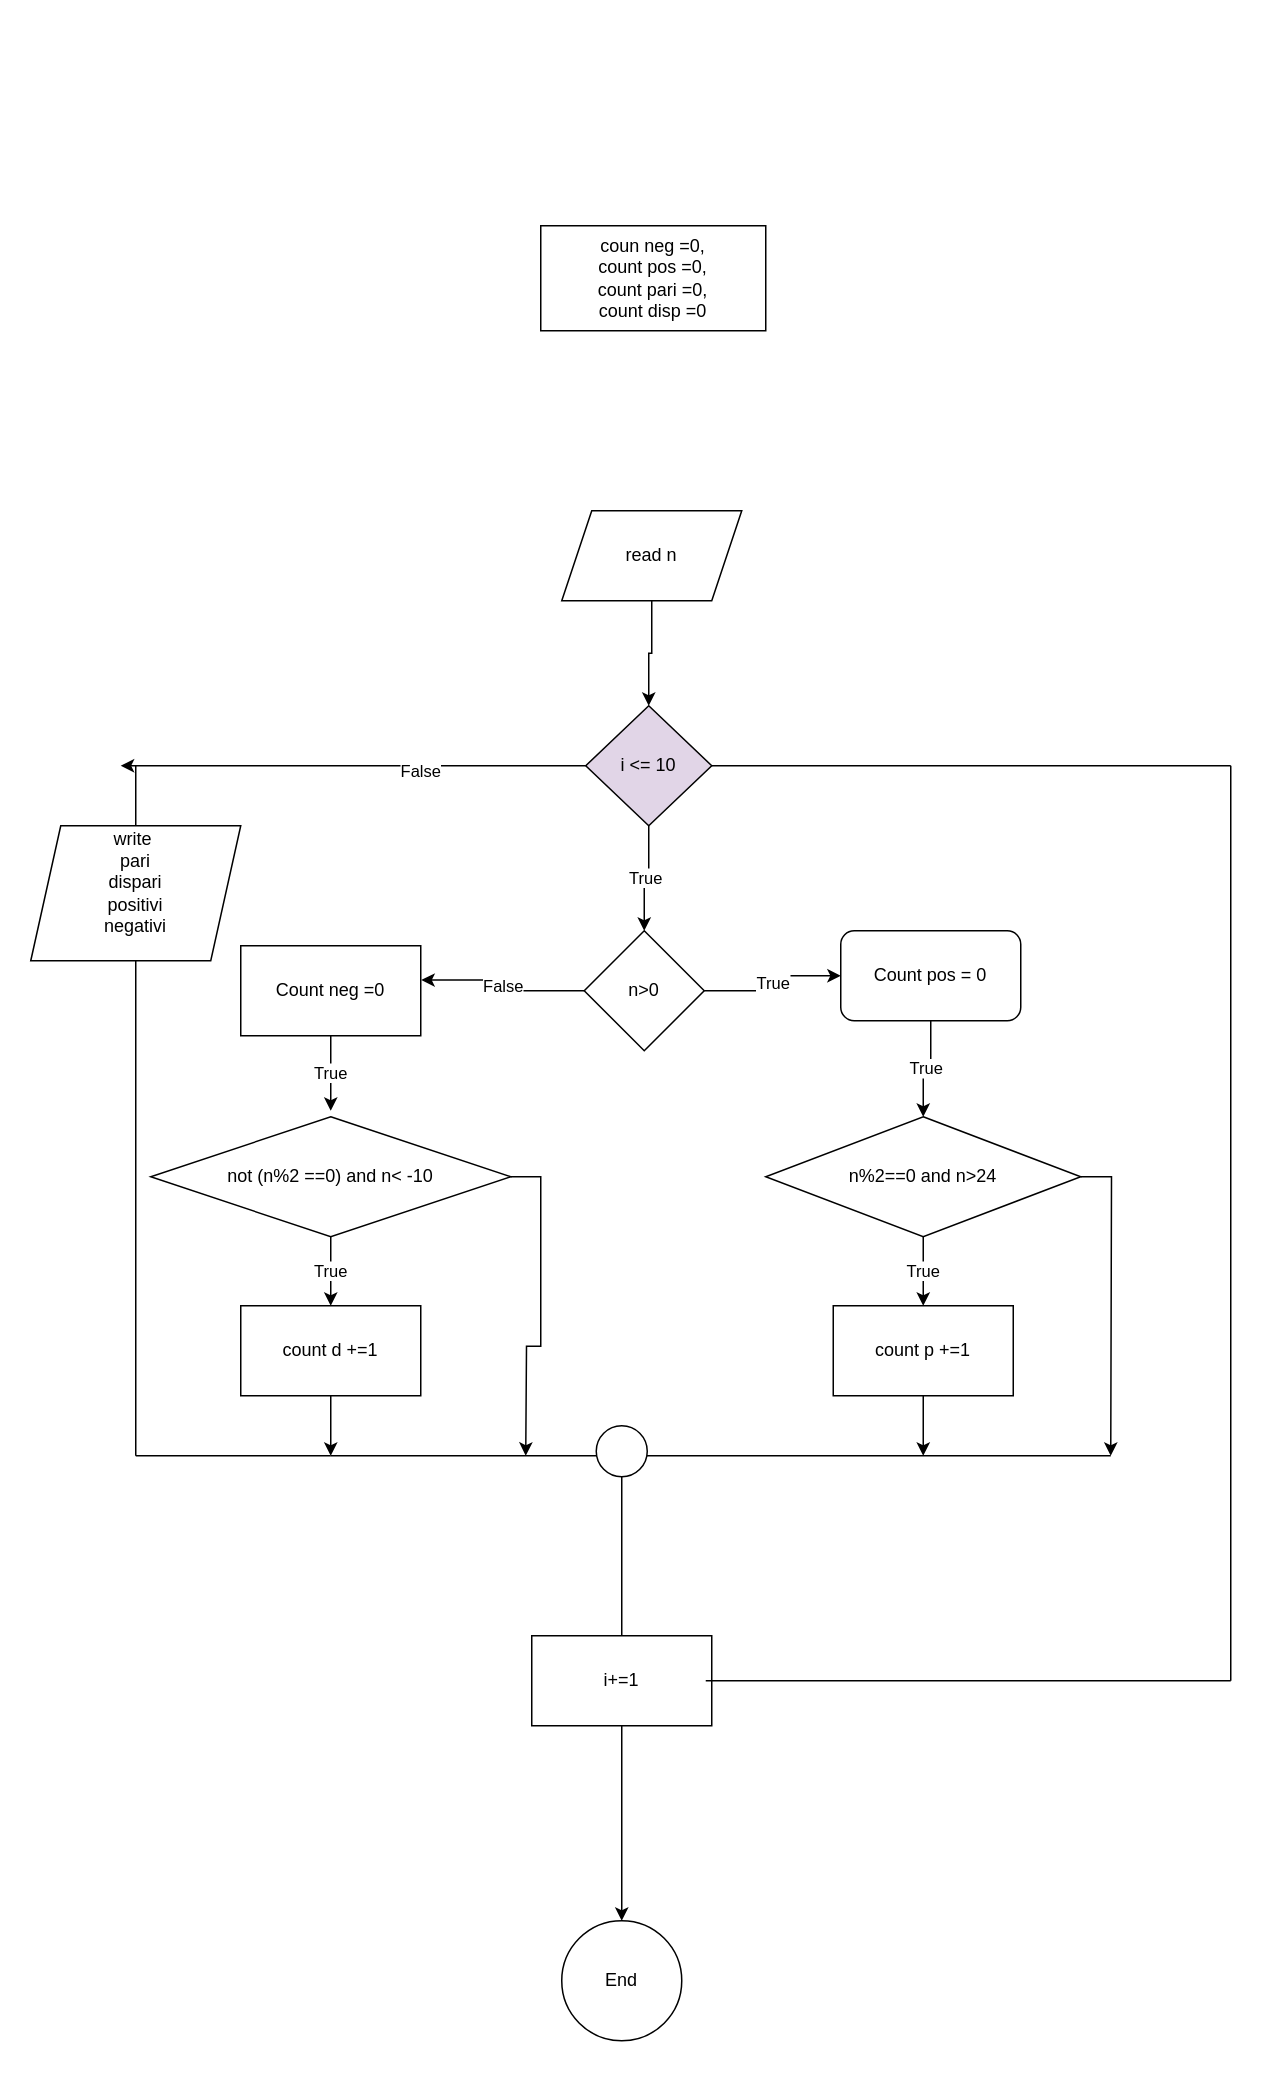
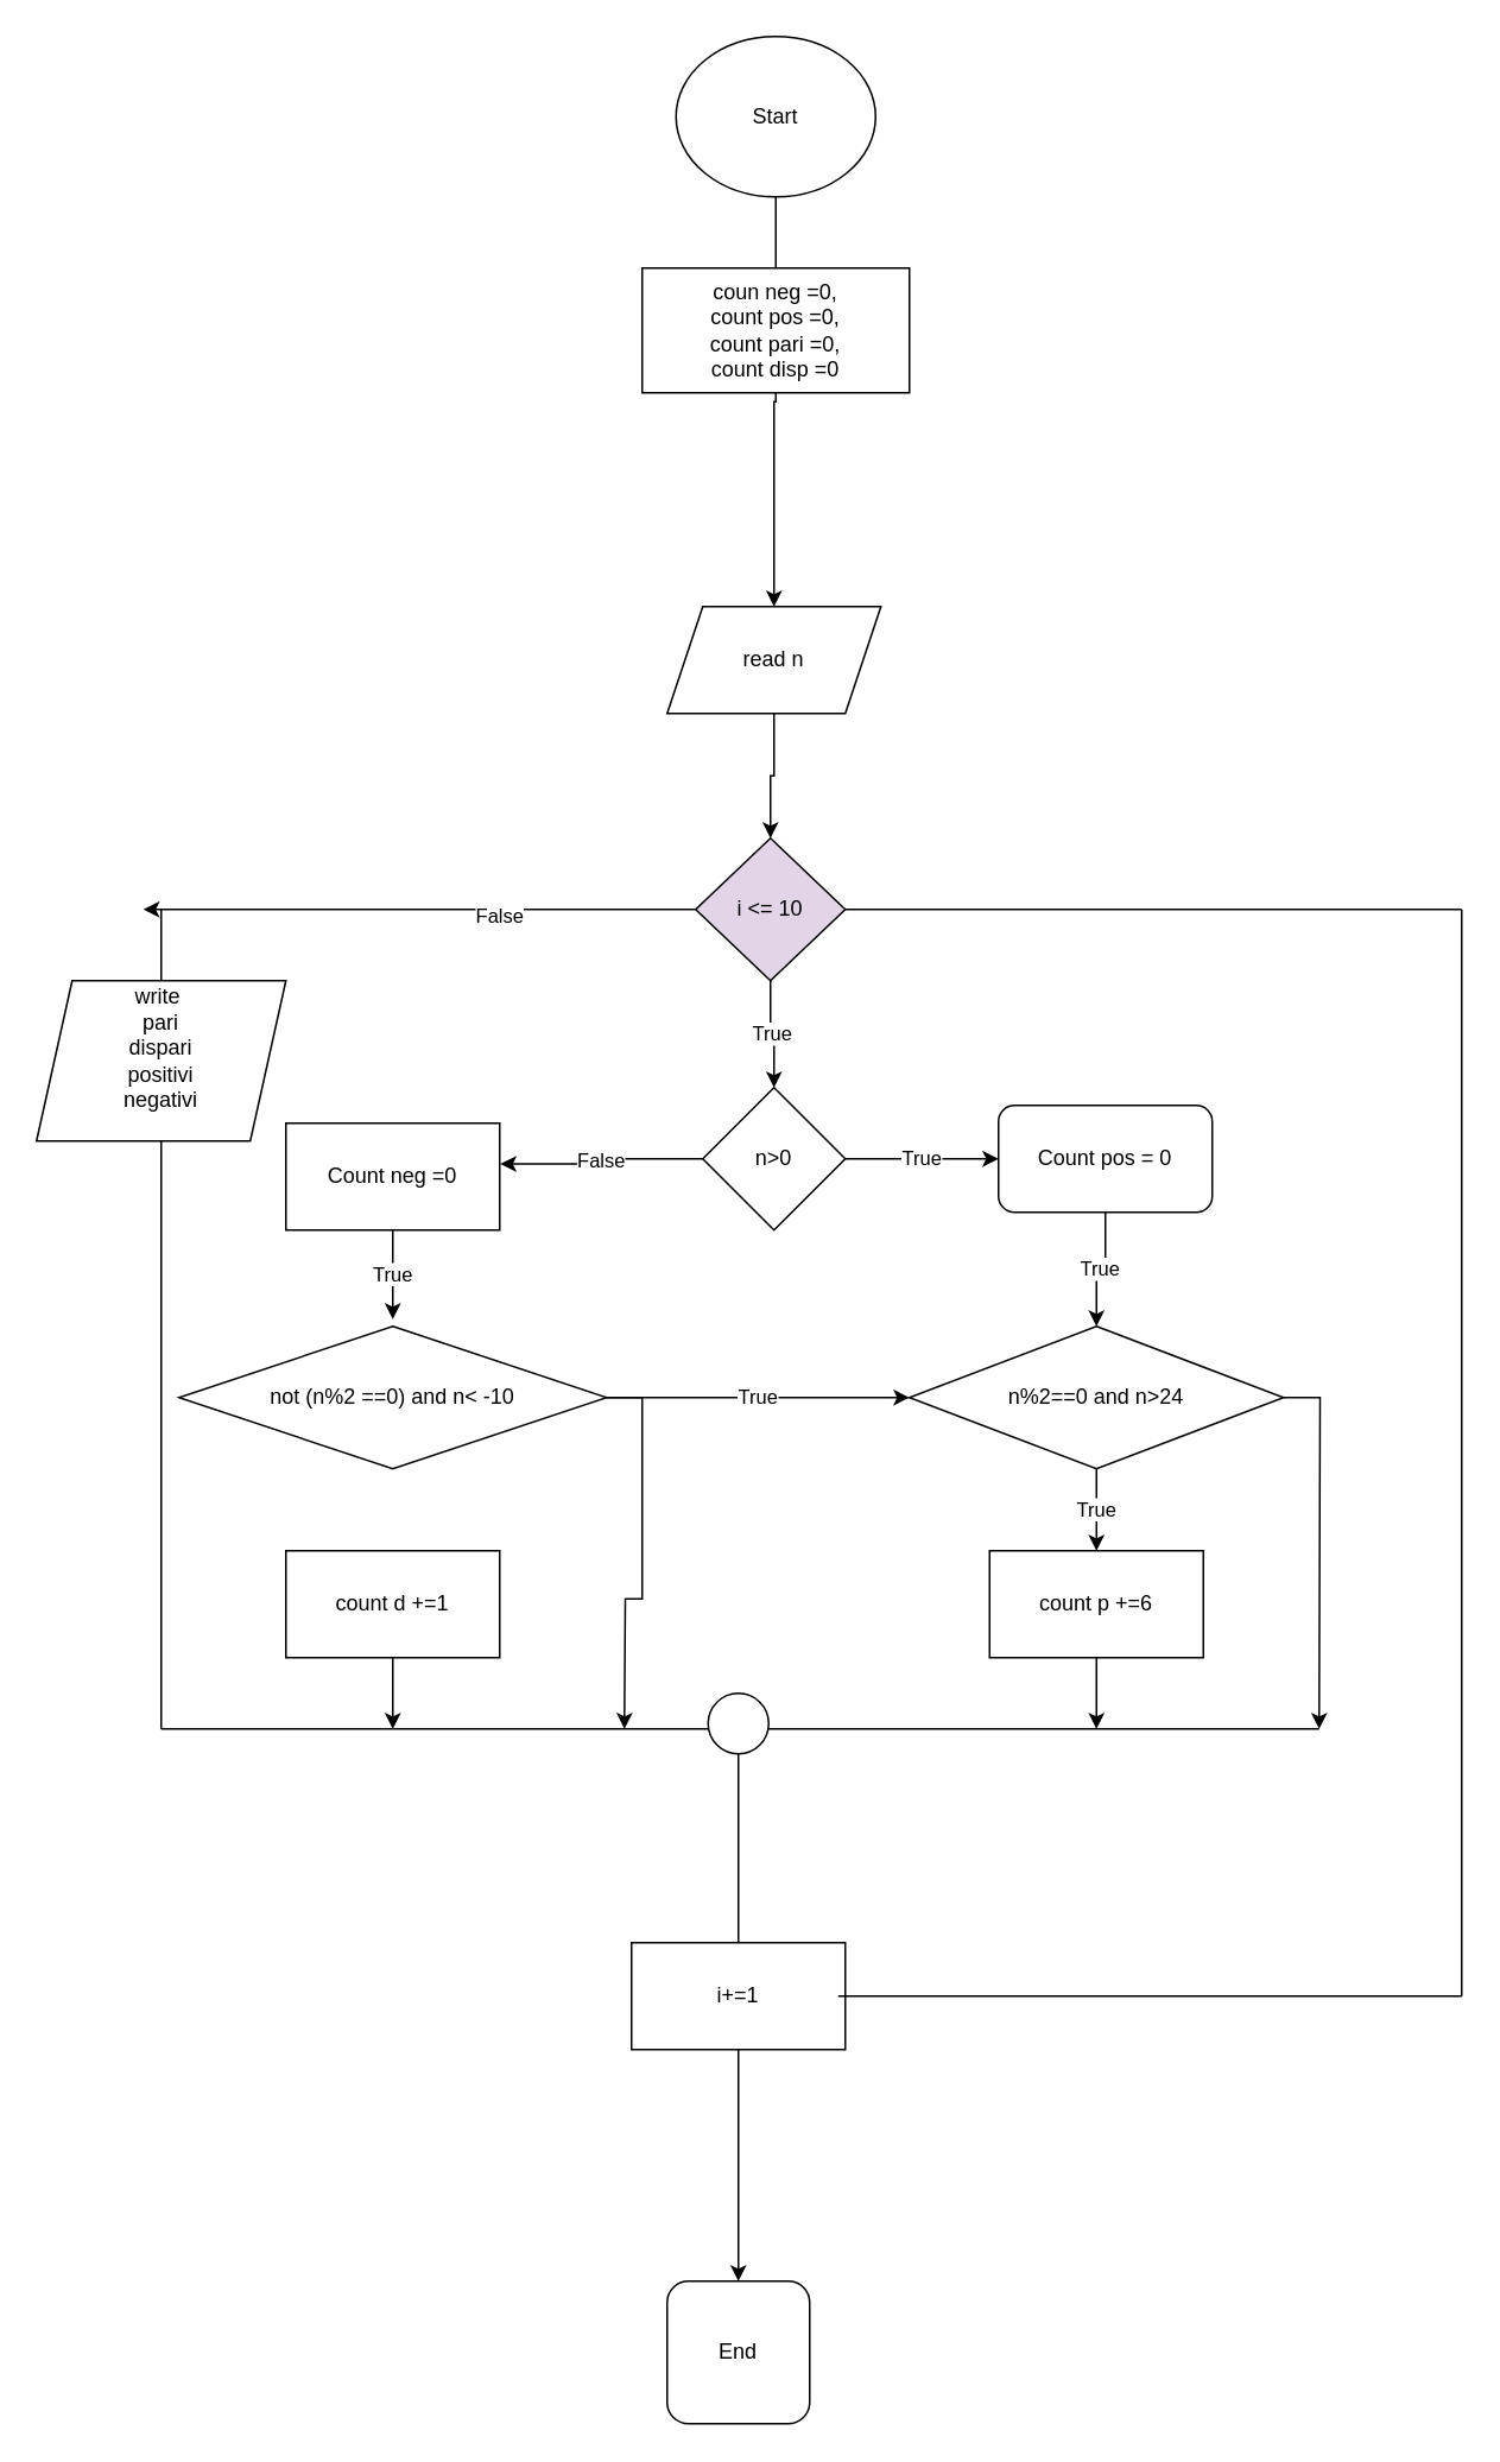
  <mxCell id="0" />
  <mxCell id="1" parent="0" />
+ <mxCell id="2" style="edgeStyle=orthogonalEdgeStyle;rounded=0;orthogonalLoop=1;jettySize=auto;html=1;exitX=0.5;exitY=1;exitDx=0;exitDy=0;entryX=0.5;entryY=0;entryDx=0;entryDy=0;" edge="1" parent="1" source="3" target="5"><mxGeometry relative="1" as="geometry" /></mxCell>
+ <mxCell id="3" value="Start" style="ellipse;whiteSpace=wrap;html=1;" vertex="1" parent="1"><mxGeometry x="379" y="20" width="112" height="90" as="geometry" /></mxCell>
  <mxCell id="4" style="edgeStyle=orthogonalEdgeStyle;rounded=0;orthogonalLoop=1;jettySize=auto;html=1;" edge="1" parent="1" source="5" target="9"><mxGeometry relative="1" as="geometry" /></mxCell>
  <mxCell id="5" value="read n" style="shape=parallelogram;perimeter=parallelogramPerimeter;whiteSpace=wrap;html=1;fixedSize=1;" vertex="1" parent="1"><mxGeometry x="374" y="340" width="120" height="60" as="geometry" /></mxCell>
  <mxCell id="6" value="True" style="edgeStyle=orthogonalEdgeStyle;rounded=0;orthogonalLoop=1;jettySize=auto;html=1;exitX=0.5;exitY=1;exitDx=0;exitDy=0;entryX=0.5;entryY=0;entryDx=0;entryDy=0;" edge="1" parent="1" source="9" target="11"><mxGeometry relative="1" as="geometry" /></mxCell>
  <mxCell id="7" style="edgeStyle=orthogonalEdgeStyle;rounded=0;orthogonalLoop=1;jettySize=auto;html=1;" edge="1" parent="1" source="9"><mxGeometry relative="1" as="geometry"><mxPoint x="80" y="510" as="targetPoint" /></mxGeometry></mxCell>
  <mxCell id="8" value="False" style="edgeLabel;html=1;align=center;verticalAlign=middle;resizable=0;points=[];" vertex="1" connectable="0" parent="7"><mxGeometry x="-0.284" y="3" relative="1" as="geometry"><mxPoint as="offset" /></mxGeometry></mxCell>
  <mxCell id="9" value="i &amp;lt;= 10" style="rhombus;whiteSpace=wrap;html=1;fillColor=#e1d5e7;" vertex="1" parent="1"><mxGeometry x="390" y="470" width="84" height="80" as="geometry" /></mxCell>
  <mxCell id="10" value="True" style="edgeStyle=orthogonalEdgeStyle;rounded=0;orthogonalLoop=1;jettySize=auto;html=1;" edge="1" parent="1" source="11" target="13"><mxGeometry relative="1" as="geometry" /></mxCell>
- <mxCell id="11" value="n&amp;gt;0" style="rhombus;whiteSpace=wrap;html=1;" vertex="1" parent="1"><mxGeometry x="389" y="620" width="80" height="80" as="geometry" /></mxCell>
+ <mxCell id="11" value="n&amp;gt;0" style="rhombus;whiteSpace=wrap;html=1;" vertex="1" parent="1"><mxGeometry x="394" y="610" width="80" height="80" as="geometry" /></mxCell>
  <mxCell id="12" value="True" style="edgeStyle=orthogonalEdgeStyle;rounded=0;orthogonalLoop=1;jettySize=auto;html=1;entryX=0.5;entryY=0;entryDx=0;entryDy=0;" edge="1" parent="1" source="13" target="22"><mxGeometry relative="1" as="geometry" /></mxCell>
  <mxCell id="13" value="Count pos = 0" style="whiteSpace=wrap;html=1;rounded=1;" vertex="1" parent="1"><mxGeometry x="560" y="620" width="120" height="60" as="geometry" /></mxCell>
  <mxCell id="14" value="True" style="edgeStyle=orthogonalEdgeStyle;rounded=0;orthogonalLoop=1;jettySize=auto;html=1;" edge="1" parent="1" source="15"><mxGeometry relative="1" as="geometry"><mxPoint x="220" y="740" as="targetPoint" /></mxGeometry></mxCell>
  <mxCell id="15" value="Count neg =0" style="rounded=0;whiteSpace=wrap;html=1;" vertex="1" parent="1"><mxGeometry x="160" y="630" width="120" height="60" as="geometry" /></mxCell>
  <mxCell id="16" value="False" style="edgeStyle=orthogonalEdgeStyle;rounded=0;orthogonalLoop=1;jettySize=auto;html=1;entryX=1.003;entryY=0.381;entryDx=0;entryDy=0;entryPerimeter=0;" edge="1" parent="1" source="11" target="15"><mxGeometry relative="1" as="geometry" /></mxCell>
- <mxCell id="17" value="True" style="edgeStyle=orthogonalEdgeStyle;rounded=0;orthogonalLoop=1;jettySize=auto;html=1;" edge="1" parent="1" source="19" target="24"><mxGeometry relative="1" as="geometry" /></mxCell>
+ <mxCell id="17" value="True" style="edgeStyle=orthogonalEdgeStyle;rounded=0;orthogonalLoop=1;jettySize=auto;html=1;" edge="1" parent="1" source="19" target="22"><mxGeometry relative="1" as="geometry" /></mxCell>
  <mxCell id="18" style="edgeStyle=orthogonalEdgeStyle;rounded=0;orthogonalLoop=1;jettySize=auto;html=1;" edge="1" parent="1" source="19"><mxGeometry relative="1" as="geometry"><mxPoint x="350" y="970" as="targetPoint" /></mxGeometry></mxCell>
  <mxCell id="19" value="not (n%2 ==0) and n&amp;lt; -10" style="rhombus;whiteSpace=wrap;html=1;" vertex="1" parent="1"><mxGeometry x="100" y="744" width="240" height="80" as="geometry" /></mxCell>
  <mxCell id="20" value="True" style="edgeStyle=orthogonalEdgeStyle;rounded=0;orthogonalLoop=1;jettySize=auto;html=1;exitX=0.5;exitY=1;exitDx=0;exitDy=0;entryX=0.5;entryY=0;entryDx=0;entryDy=0;" edge="1" parent="1" source="22" target="26"><mxGeometry relative="1" as="geometry" /></mxCell>
  <mxCell id="21" style="edgeStyle=orthogonalEdgeStyle;rounded=0;orthogonalLoop=1;jettySize=auto;html=1;exitX=1;exitY=0.5;exitDx=0;exitDy=0;" edge="1" parent="1" source="22"><mxGeometry relative="1" as="geometry"><mxPoint x="740" y="970" as="targetPoint" /></mxGeometry></mxCell>
  <mxCell id="22" value="n%2==0 and n&amp;gt;24" style="rhombus;whiteSpace=wrap;html=1;" vertex="1" parent="1"><mxGeometry x="510" y="744" width="210" height="80" as="geometry" /></mxCell>
  <mxCell id="23" style="edgeStyle=orthogonalEdgeStyle;rounded=0;orthogonalLoop=1;jettySize=auto;html=1;" edge="1" parent="1" source="24"><mxGeometry relative="1" as="geometry"><mxPoint x="220" y="970" as="targetPoint" /></mxGeometry></mxCell>
  <mxCell id="24" value="count d +=1" style="rounded=0;whiteSpace=wrap;html=1;" vertex="1" parent="1"><mxGeometry x="160" y="870" width="120" height="60" as="geometry" /></mxCell>
  <mxCell id="25" style="edgeStyle=orthogonalEdgeStyle;rounded=0;orthogonalLoop=1;jettySize=auto;html=1;exitX=0.5;exitY=1;exitDx=0;exitDy=0;" edge="1" parent="1" source="26"><mxGeometry relative="1" as="geometry"><mxPoint x="615" y="970" as="targetPoint" /></mxGeometry></mxCell>
- <mxCell id="26" value="count p +=1" style="rounded=0;whiteSpace=wrap;html=1;" vertex="1" parent="1"><mxGeometry x="555" y="870" width="120" height="60" as="geometry" /></mxCell>
- <mxCell id="27" value="End" style="ellipse;whiteSpace=wrap;html=1;aspect=fixed;" vertex="1" parent="1"><mxGeometry x="374" y="1280" width="80" height="80" as="geometry" /></mxCell>
+ <mxCell id="26" value="count p +=6" style="rounded=0;whiteSpace=wrap;html=1;" vertex="1" parent="1"><mxGeometry x="555" y="870" width="120" height="60" as="geometry" /></mxCell>
+ <mxCell id="27" value="End" style="whiteSpace=wrap;html=1;aspect=fixed;rounded=1;" vertex="1" parent="1"><mxGeometry x="374" y="1280" width="80" height="80" as="geometry" /></mxCell>
  <mxCell id="28" value="" style="endArrow=none;html=1;rounded=0;" edge="1" parent="1"><mxGeometry width="50" height="50" relative="1" as="geometry"><mxPoint x="220" y="970" as="sourcePoint" /><mxPoint x="740" y="970" as="targetPoint" /><Array as="points"><mxPoint x="410" y="970" /></Array></mxGeometry></mxCell>
  <mxCell id="29" style="edgeStyle=orthogonalEdgeStyle;rounded=0;orthogonalLoop=1;jettySize=auto;html=1;" edge="1" parent="1" source="30" target="27"><mxGeometry relative="1" as="geometry"><mxPoint x="414" y="1080" as="targetPoint" /></mxGeometry></mxCell>
  <mxCell id="30" value="" style="ellipse;whiteSpace=wrap;html=1;aspect=fixed;" vertex="1" parent="1"><mxGeometry x="397" y="950" width="34" height="34" as="geometry" /></mxCell>
  <mxCell id="31" value="" style="endArrow=none;html=1;rounded=0;" edge="1" parent="1" source="39"><mxGeometry width="50" height="50" relative="1" as="geometry"><mxPoint x="90" y="970" as="sourcePoint" /><mxPoint x="90" y="510" as="targetPoint" /></mxGeometry></mxCell>
  <mxCell id="32" value="" style="endArrow=none;html=1;rounded=0;" edge="1" parent="1"><mxGeometry width="50" height="50" relative="1" as="geometry"><mxPoint x="90" y="970" as="sourcePoint" /><mxPoint x="220" y="970" as="targetPoint" /></mxGeometry></mxCell>
  <mxCell id="33" value="coun neg =0,&lt;div&gt;count pos =0,&lt;/div&gt;&lt;div&gt;count pari =0,&lt;/div&gt;&lt;div&gt;count disp =0&lt;/div&gt;" style="rounded=0;whiteSpace=wrap;html=1;" vertex="1" parent="1"><mxGeometry x="360" y="150" width="150" height="70" as="geometry" /></mxCell>
  <mxCell id="34" value="i+=1" style="rounded=0;whiteSpace=wrap;html=1;" vertex="1" parent="1"><mxGeometry x="354" y="1090" width="120" height="60" as="geometry" /></mxCell>
  <mxCell id="35" value="" style="endArrow=none;html=1;rounded=0;" edge="1" parent="1"><mxGeometry width="50" height="50" relative="1" as="geometry"><mxPoint x="470" y="1120" as="sourcePoint" /><mxPoint x="820" y="1120" as="targetPoint" /></mxGeometry></mxCell>
  <mxCell id="36" value="" style="endArrow=none;html=1;rounded=0;" edge="1" parent="1"><mxGeometry width="50" height="50" relative="1" as="geometry"><mxPoint x="820" y="1120" as="sourcePoint" /><mxPoint x="820" y="510" as="targetPoint" /></mxGeometry></mxCell>
  <mxCell id="37" value="" style="endArrow=none;html=1;rounded=0;exitX=1;exitY=0.5;exitDx=0;exitDy=0;" edge="1" parent="1" source="9"><mxGeometry width="50" height="50" relative="1" as="geometry"><mxPoint x="770" y="560" as="sourcePoint" /><mxPoint x="820" y="510" as="targetPoint" /></mxGeometry></mxCell>
  <mxCell id="38" value="" style="endArrow=none;html=1;rounded=0;" edge="1" parent="1" target="39"><mxGeometry width="50" height="50" relative="1" as="geometry"><mxPoint x="90" y="970" as="sourcePoint" /><mxPoint x="90" y="510" as="targetPoint" /></mxGeometry></mxCell>
  <mxCell id="39" value="write&amp;nbsp;&lt;div&gt;pari&lt;/div&gt;&lt;div&gt;dispari&lt;/div&gt;&lt;div&gt;positivi&lt;/div&gt;&lt;div&gt;negativi&lt;/div&gt;&lt;div&gt;&lt;br&gt;&lt;/div&gt;" style="shape=parallelogram;perimeter=parallelogramPerimeter;whiteSpace=wrap;html=1;fixedSize=1;" vertex="1" parent="1"><mxGeometry y="550" width="140" height="90" as="geometry" x="20" /></mxCell>
